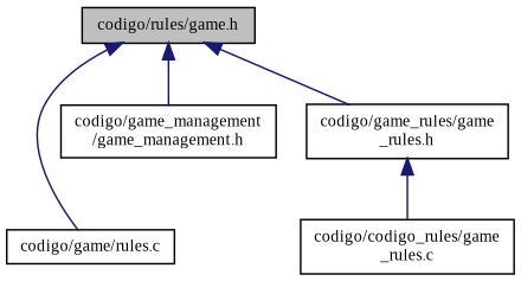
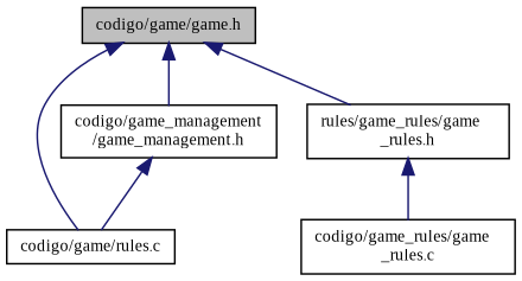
  digraph {
    fontname="Liberation Serif"
    node [color=black fillcolor=white fontname="Liberation Serif" fontsize=10 shape=record style=filled]
    edge [color=midnightblue dir=back fontname="Liberation Serif" fontsize=10 labelfontname=Helvetica labelfontsize=10 style=solid]
-   n1 [fillcolor=grey75 fontcolor=black height=0.2 label="codigo/rules/game.h" width=0.4]
+   n1 [fillcolor=grey75 fontcolor=black height=0.2 label="codigo/game/game.h" width=0.4]
    n2 [height=0.2 label="codigo/game/rules.c" width=0.4]
    n3 [height=0.2 label="codigo/game_management\l/game_management.h" width=0.4]
-   n4 [height=0.2 label="codigo/game_rules/game\l_rules.h" width=0.4]
-   n5 [height=0.2 label="codigo/codigo_rules/game\l_rules.c" width=0.4]
+   n4 [height=0.2 label="rules/game_rules/game\l_rules.h" width=0.4]
+   n5 [height=0.2 label="codigo/game_rules/game\l_rules.c" width=0.4]
    n1 -> n2
    n1 -> n3
    n1 -> n4
+   n3 -> n2
    n4 -> n5
  }
